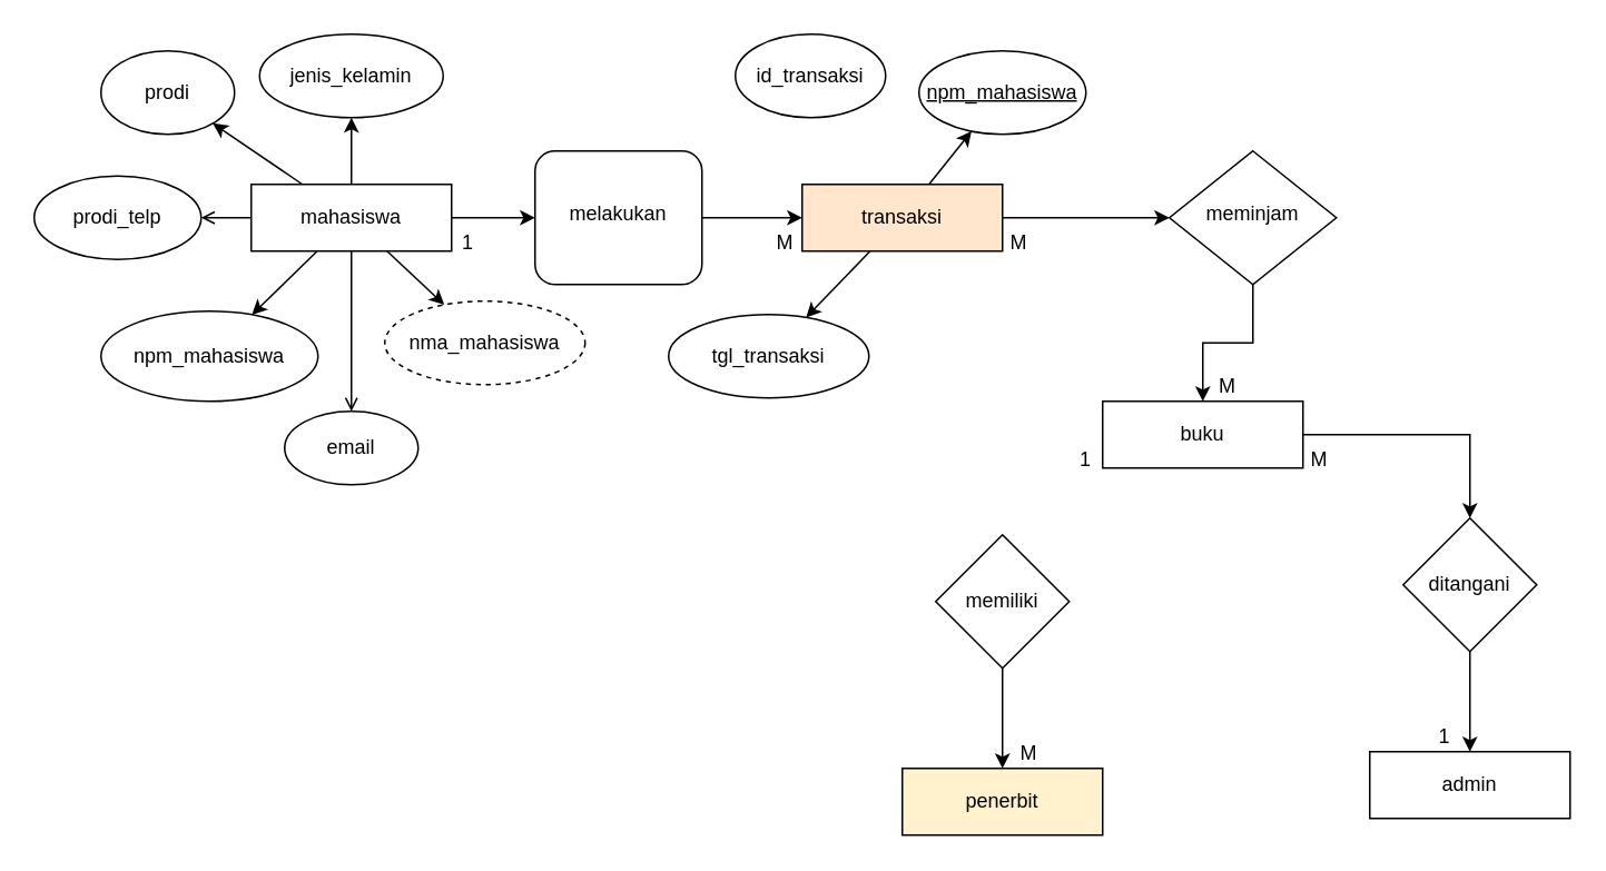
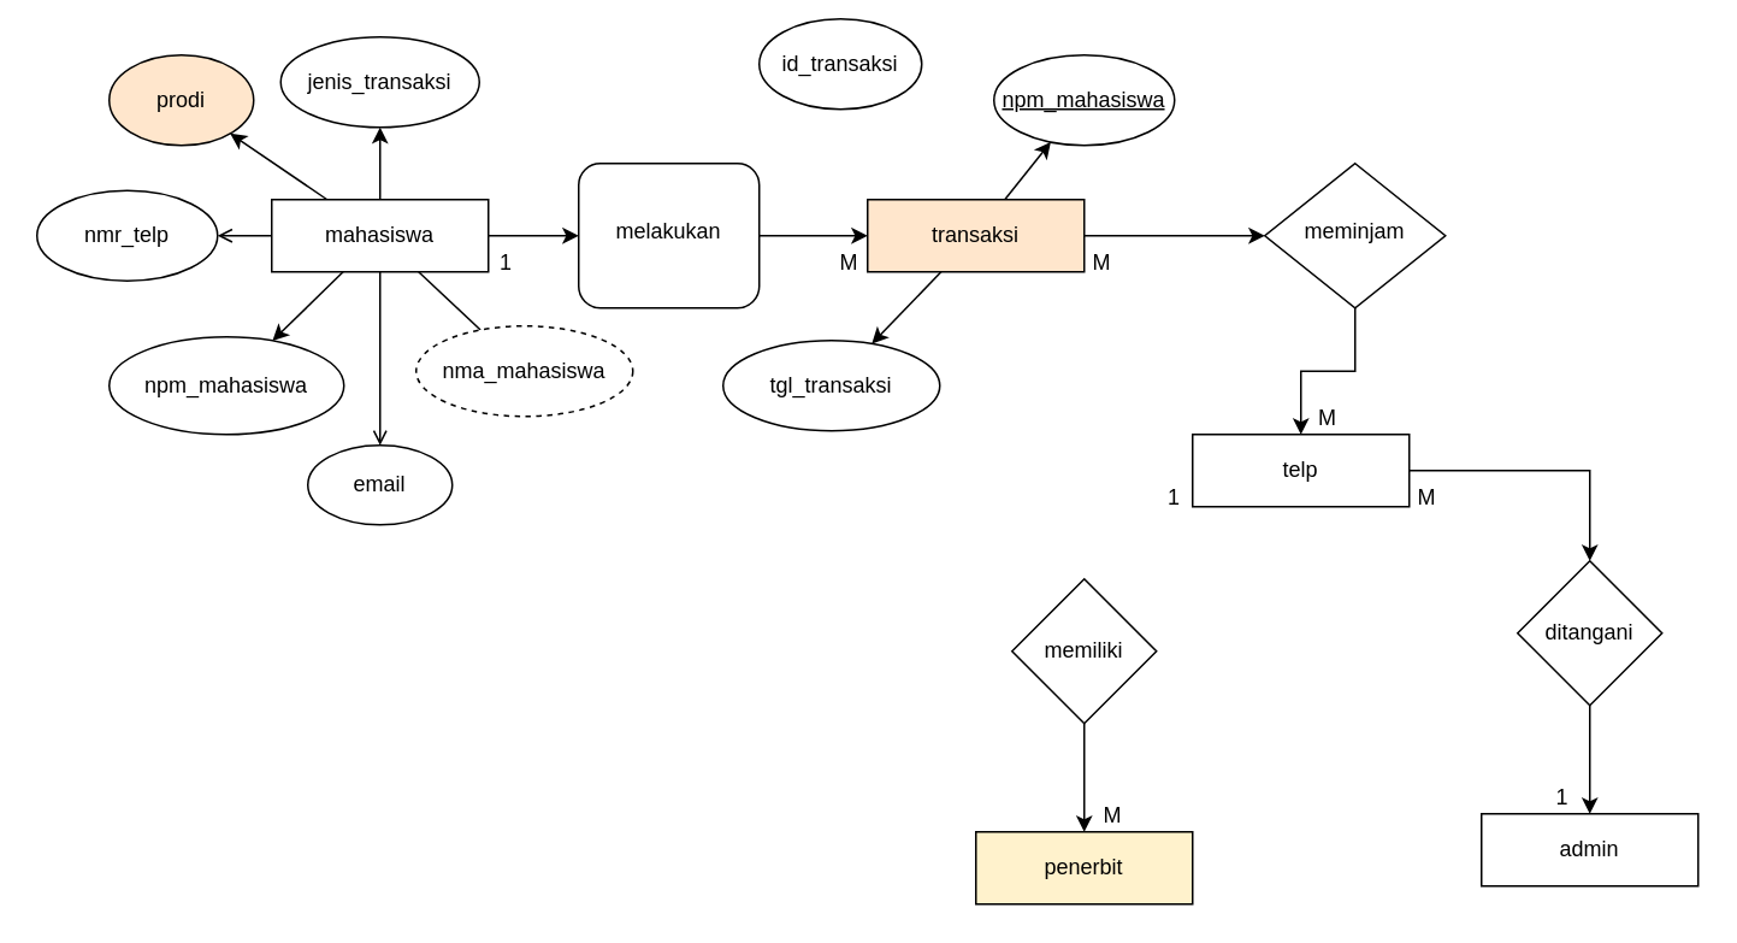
  <mxCell id="0" />
  <mxCell id="1" parent="0" />
  <mxCell id="2" value="" style="edgeStyle=orthogonalEdgeStyle;rounded=0;orthogonalLoop=1;jettySize=auto;html=1;" edge="1" parent="1" source="9" target="11"><mxGeometry relative="1" as="geometry" /></mxCell>
  <mxCell id="3" value="" style="rounded=0;orthogonalLoop=1;jettySize=auto;html=1;" edge="1" parent="1" source="9" target="34"><mxGeometry relative="1" as="geometry" /></mxCell>
- <mxCell id="4" value="" style="rounded=0;orthogonalLoop=1;jettySize=auto;html=1;" edge="1" parent="1" source="9" target="35"><mxGeometry relative="1" as="geometry" /></mxCell>
+ <mxCell id="4" value="" style="rounded=0;orthogonalLoop=1;jettySize=auto;html=1;endArrow=none;" edge="1" parent="1" source="9" target="35"><mxGeometry relative="1" as="geometry" /></mxCell>
  <mxCell id="5" value="" style="rounded=0;orthogonalLoop=1;jettySize=auto;html=1;" edge="1" parent="1" source="9" target="36"><mxGeometry relative="1" as="geometry" /></mxCell>
  <mxCell id="6" value="" style="rounded=0;orthogonalLoop=1;jettySize=auto;html=1;" edge="1" parent="1" source="9" target="37"><mxGeometry relative="1" as="geometry" /></mxCell>
  <mxCell id="7" value="" style="edgeStyle=orthogonalEdgeStyle;rounded=0;orthogonalLoop=1;jettySize=auto;html=1;endArrow=open;" edge="1" parent="1" source="9" target="38"><mxGeometry relative="1" as="geometry" /></mxCell>
  <mxCell id="8" value="" style="rounded=0;orthogonalLoop=1;jettySize=auto;html=1;endArrow=open;" edge="1" parent="1" source="9" target="39"><mxGeometry relative="1" as="geometry" /></mxCell>
  <mxCell id="9" value="mahasiswa" style="rounded=1;whiteSpace=wrap;html=1;fontSize=12;glass=0;strokeWidth=1;shadow=0;arcSize=0;" parent="1" vertex="1"><mxGeometry x="150" y="110" width="120" height="40" as="geometry" /></mxCell>
  <mxCell id="10" value="" style="edgeStyle=orthogonalEdgeStyle;rounded=0;orthogonalLoop=1;jettySize=auto;html=1;" edge="1" parent="1" source="11" target="15"><mxGeometry relative="1" as="geometry" /></mxCell>
  <mxCell id="11" value="melakukan" style="whiteSpace=wrap;html=1;shadow=0;fontFamily=Helvetica;fontSize=12;align=center;strokeWidth=1;spacing=6;spacingTop=-4;rounded=1;" parent="1" vertex="1"><mxGeometry x="320" y="90" width="100" height="80" as="geometry" /></mxCell>
  <mxCell id="12" value="" style="edgeStyle=orthogonalEdgeStyle;rounded=0;orthogonalLoop=1;jettySize=auto;html=1;" edge="1" parent="1" source="15" target="17"><mxGeometry relative="1" as="geometry" /></mxCell>
  <mxCell id="13" value="" style="rounded=0;orthogonalLoop=1;jettySize=auto;html=1;" edge="1" parent="1" source="15" target="41"><mxGeometry relative="1" as="geometry" /></mxCell>
  <mxCell id="14" value="" style="rounded=0;orthogonalLoop=1;jettySize=auto;html=1;" edge="1" parent="1" source="15" target="42"><mxGeometry relative="1" as="geometry" /></mxCell>
  <mxCell id="15" value="transaksi" style="rounded=1;whiteSpace=wrap;html=1;fontSize=12;glass=0;strokeWidth=1;shadow=0;arcSize=0;fillColor=#ffe6cc;" parent="1" vertex="1"><mxGeometry x="480" y="110" width="120" height="40" as="geometry" /></mxCell>
  <mxCell id="16" value="" style="edgeStyle=orthogonalEdgeStyle;rounded=0;orthogonalLoop=1;jettySize=auto;html=1;" edge="1" parent="1" source="17" target="20"><mxGeometry relative="1" as="geometry" /></mxCell>
  <mxCell id="17" value="meminjam" style="rhombus;whiteSpace=wrap;html=1;shadow=0;fontFamily=Helvetica;fontSize=12;align=center;strokeWidth=1;spacing=6;spacingTop=-4;" parent="1" vertex="1"><mxGeometry x="700" y="90" width="100" height="80" as="geometry" /></mxCell>
  <mxCell id="18" value="penerbit" style="rounded=1;whiteSpace=wrap;html=1;fontSize=12;glass=0;strokeWidth=1;shadow=0;arcSize=0;fillColor=#fff2cc;" parent="1" vertex="1"><mxGeometry x="540" y="460" width="120" height="40" as="geometry" /></mxCell>
  <mxCell id="19" value="" style="edgeStyle=orthogonalEdgeStyle;rounded=0;orthogonalLoop=1;jettySize=auto;html=1;" edge="1" parent="1" source="20" target="22"><mxGeometry relative="1" as="geometry" /></mxCell>
- <mxCell id="20" value="buku" style="rounded=1;whiteSpace=wrap;html=1;fontSize=12;glass=0;strokeWidth=1;shadow=0;arcSize=0;" parent="1" vertex="1"><mxGeometry x="660" y="240" width="120" height="40" as="geometry" /></mxCell>
+ <mxCell id="20" value="telp" style="rounded=1;whiteSpace=wrap;html=1;fontSize=12;glass=0;strokeWidth=1;shadow=0;arcSize=0;" parent="1" vertex="1"><mxGeometry x="660" y="240" width="120" height="40" as="geometry" /></mxCell>
  <mxCell id="21" value="" style="edgeStyle=orthogonalEdgeStyle;rounded=0;orthogonalLoop=1;jettySize=auto;html=1;" edge="1" parent="1" source="22" target="25"><mxGeometry relative="1" as="geometry" /></mxCell>
  <mxCell id="22" value="ditangani" style="rhombus;whiteSpace=wrap;html=1;rounded=1;glass=0;strokeWidth=1;shadow=0;arcSize=0;" vertex="1" parent="1"><mxGeometry x="840" y="310" width="80" height="80" as="geometry" /></mxCell>
  <mxCell id="23" value="" style="edgeStyle=orthogonalEdgeStyle;rounded=0;orthogonalLoop=1;jettySize=auto;html=1;" edge="1" parent="1" source="24" target="18"><mxGeometry relative="1" as="geometry" /></mxCell>
  <mxCell id="24" value="memiliki" style="rhombus;whiteSpace=wrap;html=1;rounded=1;glass=0;strokeWidth=1;shadow=0;arcSize=0;" vertex="1" parent="1"><mxGeometry x="560" y="320" width="80" height="80" as="geometry" /></mxCell>
  <mxCell id="25" value="admin" style="whiteSpace=wrap;html=1;rounded=1;glass=0;strokeWidth=1;shadow=0;arcSize=0;" vertex="1" parent="1"><mxGeometry x="820" y="450" width="120" height="40" as="geometry" /></mxCell>
  <mxCell id="26" value="1" style="text;html=1;strokeColor=none;fillColor=none;align=center;verticalAlign=middle;whiteSpace=wrap;rounded=0;" vertex="1" parent="1"><mxGeometry x="250" y="130" width="60" height="30" as="geometry" /></mxCell>
  <mxCell id="27" value="M" style="text;html=1;strokeColor=none;fillColor=none;align=center;verticalAlign=middle;whiteSpace=wrap;rounded=0;" vertex="1" parent="1"><mxGeometry x="440" y="130" width="60" height="30" as="geometry" /></mxCell>
  <mxCell id="28" value="M" style="text;html=1;strokeColor=none;fillColor=none;align=center;verticalAlign=middle;whiteSpace=wrap;rounded=0;" vertex="1" parent="1"><mxGeometry x="580" y="130" width="60" height="30" as="geometry" /></mxCell>
  <mxCell id="29" value="M" style="text;html=1;strokeColor=none;fillColor=none;align=center;verticalAlign=middle;whiteSpace=wrap;rounded=0;" vertex="1" parent="1"><mxGeometry x="705" y="216" width="60" height="30" as="geometry" /></mxCell>
  <mxCell id="30" value="M" style="text;html=1;strokeColor=none;fillColor=none;align=center;verticalAlign=middle;whiteSpace=wrap;rounded=0;" vertex="1" parent="1"><mxGeometry x="586" y="436" width="60" height="30" as="geometry" /></mxCell>
  <mxCell id="31" value="1" style="text;html=1;strokeColor=none;fillColor=none;align=center;verticalAlign=middle;whiteSpace=wrap;rounded=0;" vertex="1" parent="1"><mxGeometry x="620" y="260" width="60" height="30" as="geometry" /></mxCell>
  <mxCell id="32" value="M" style="text;html=1;strokeColor=none;fillColor=none;align=center;verticalAlign=middle;whiteSpace=wrap;rounded=0;" vertex="1" parent="1"><mxGeometry x="760" y="260" width="60" height="30" as="geometry" /></mxCell>
  <mxCell id="33" value="1" style="text;html=1;strokeColor=none;fillColor=none;align=center;verticalAlign=middle;whiteSpace=wrap;rounded=0;" vertex="1" parent="1"><mxGeometry x="835" y="426" width="60" height="30" as="geometry" /></mxCell>
  <mxCell id="34" value="npm_mahasiswa" style="ellipse;whiteSpace=wrap;html=1;rounded=1;glass=0;strokeWidth=1;shadow=0;arcSize=0;" vertex="1" parent="1"><mxGeometry x="60" y="186" width="130" height="54" as="geometry" /></mxCell>
  <mxCell id="35" value="nma_mahasiswa" style="ellipse;whiteSpace=wrap;html=1;rounded=1;glass=0;strokeWidth=1;shadow=0;arcSize=0;dashed=1;" vertex="1" parent="1"><mxGeometry x="230" y="180" width="120" height="50" as="geometry" /></mxCell>
- <mxCell id="36" value="prodi" style="ellipse;whiteSpace=wrap;html=1;rounded=1;glass=0;strokeWidth=1;shadow=0;arcSize=0;" vertex="1" parent="1"><mxGeometry x="60" y="30" width="80" height="50" as="geometry" /></mxCell>
- <mxCell id="37" value="jenis_kelamin" style="ellipse;whiteSpace=wrap;html=1;rounded=1;glass=0;strokeWidth=1;shadow=0;arcSize=0;" vertex="1" parent="1"><mxGeometry x="155" y="20" width="110" height="50" as="geometry" /></mxCell>
- <mxCell id="38" value="prodi_telp" style="ellipse;whiteSpace=wrap;html=1;rounded=1;glass=0;strokeWidth=1;shadow=0;arcSize=0;" vertex="1" parent="1"><mxGeometry x="20" y="105" width="100" height="50" as="geometry" /></mxCell>
+ <mxCell id="36" value="prodi" style="ellipse;whiteSpace=wrap;html=1;rounded=1;glass=0;strokeWidth=1;shadow=0;arcSize=0;fillColor=#ffe6cc;" vertex="1" parent="1"><mxGeometry x="60" y="30" width="80" height="50" as="geometry" /></mxCell>
+ <mxCell id="37" value="jenis_transaksi" style="ellipse;whiteSpace=wrap;html=1;rounded=1;glass=0;strokeWidth=1;shadow=0;arcSize=0;" vertex="1" parent="1"><mxGeometry x="155" y="20" width="110" height="50" as="geometry" /></mxCell>
+ <mxCell id="38" value="nmr_telp" style="ellipse;whiteSpace=wrap;html=1;rounded=1;glass=0;strokeWidth=1;shadow=0;arcSize=0;" vertex="1" parent="1"><mxGeometry x="20" y="105" width="100" height="50" as="geometry" /></mxCell>
  <mxCell id="39" value="email" style="ellipse;whiteSpace=wrap;html=1;" vertex="1" parent="1"><mxGeometry x="170" y="246" width="80" height="44" as="geometry" /></mxCell>
- <mxCell id="40" value="id_transaksi" style="ellipse;whiteSpace=wrap;html=1;rounded=1;glass=0;strokeWidth=1;shadow=0;arcSize=0;" vertex="1" parent="1"><mxGeometry x="440" y="20" width="90" height="50" as="geometry" /></mxCell>
+ <mxCell id="40" value="id_transaksi" style="ellipse;whiteSpace=wrap;html=1;rounded=1;glass=0;strokeWidth=1;shadow=0;arcSize=0;" vertex="1" parent="1"><mxGeometry x="420" y="10" width="90" height="50" as="geometry" /></mxCell>
  <mxCell id="41" value="tgl_transaksi" style="ellipse;whiteSpace=wrap;html=1;" vertex="1" parent="1"><mxGeometry x="400" y="188" width="120" height="50" as="geometry" /></mxCell>
  <mxCell id="42" value="&lt;u&gt;npm_mahasiswa&lt;/u&gt;" style="ellipse;whiteSpace=wrap;html=1;" vertex="1" parent="1"><mxGeometry x="550" y="30" width="100" height="50" as="geometry" /></mxCell>
